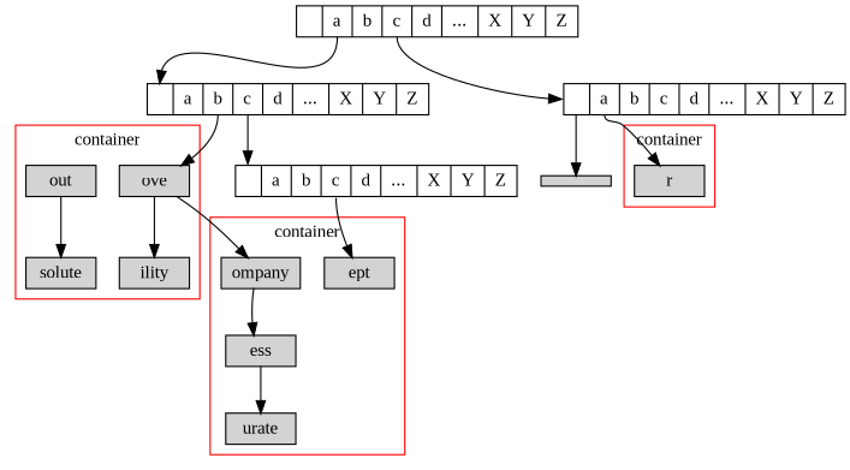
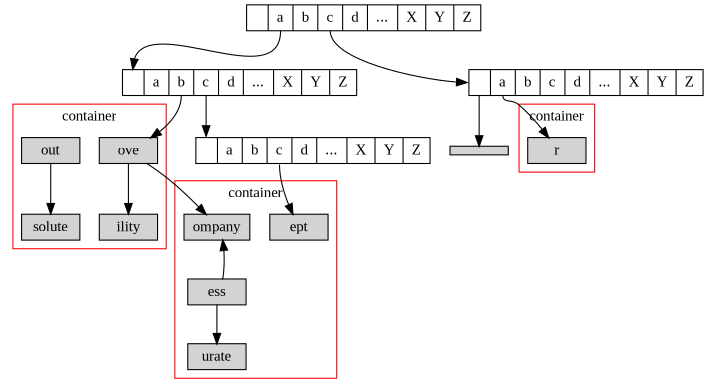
  digraph {
    compound=true
    fontname="Liberation Serif"
    node [fontname="Liberation Serif" shape=record style=filled]
    edge [fontname="Liberation Serif"]
    ove [height=.1]
    ility [height=.1]
    out [height=.1]
    solute [height=.1]
    ept [height=.1]
    ompany [height=.1]
    ess [height=.1]
    urate [height=.1]
    r [height=.1]
    n10 [height=.1 label="<f>|<f0>a | <f1> b | <f2>c| <f3>d|<f4>...|<f5>X|<f6>Y|<f7>Z" style=""]
    n11 [height=.1 label="<f>|<f0>a | <f1> b | <f2>c| <f3>d|<f4>...|<f5>X|<f6>Y|<f7>Z" style=""]
    n12 [height=.1 label="<f>|<f0>a | <f1> b | <f2>c| <f3>d|<f4>...|<f5>X|<f6>Y|<f7>Z" style=""]
    n13 [height=.1 label="<f>|<f0>a | <f1> b | <f2>c| <f3>d|<f4>...|<f5>X|<f6>Y|<f7>Z" style=""]
    "" [height=.1]
    subgraph cluster_1 {
      color=red
      label=container
      ove
      ility
      out
      solute
    }
    subgraph cluster_2 {
      color=red
      label=container
      ept
      ompany
      ess
      urate
    }
    subgraph cluster_3 {
      color=red
      label=container
      r
    }
    ove -> ility
    ove -> ompany
    out -> solute
-   ompany -> ess
+   ess -> ompany
    ess -> urate
    n10 -> n11 [headport=f tailport=f0]
    n10 -> n12 [headport=f tailport=f2]
    n11 -> ove [tailport=f1]
    n11 -> n13 [headport=f tailport=f2]
    n12 -> r [tailport=f0]
    n12 -> "" [tailport=f]
    n13 -> ept [tailport=f2]
  }
